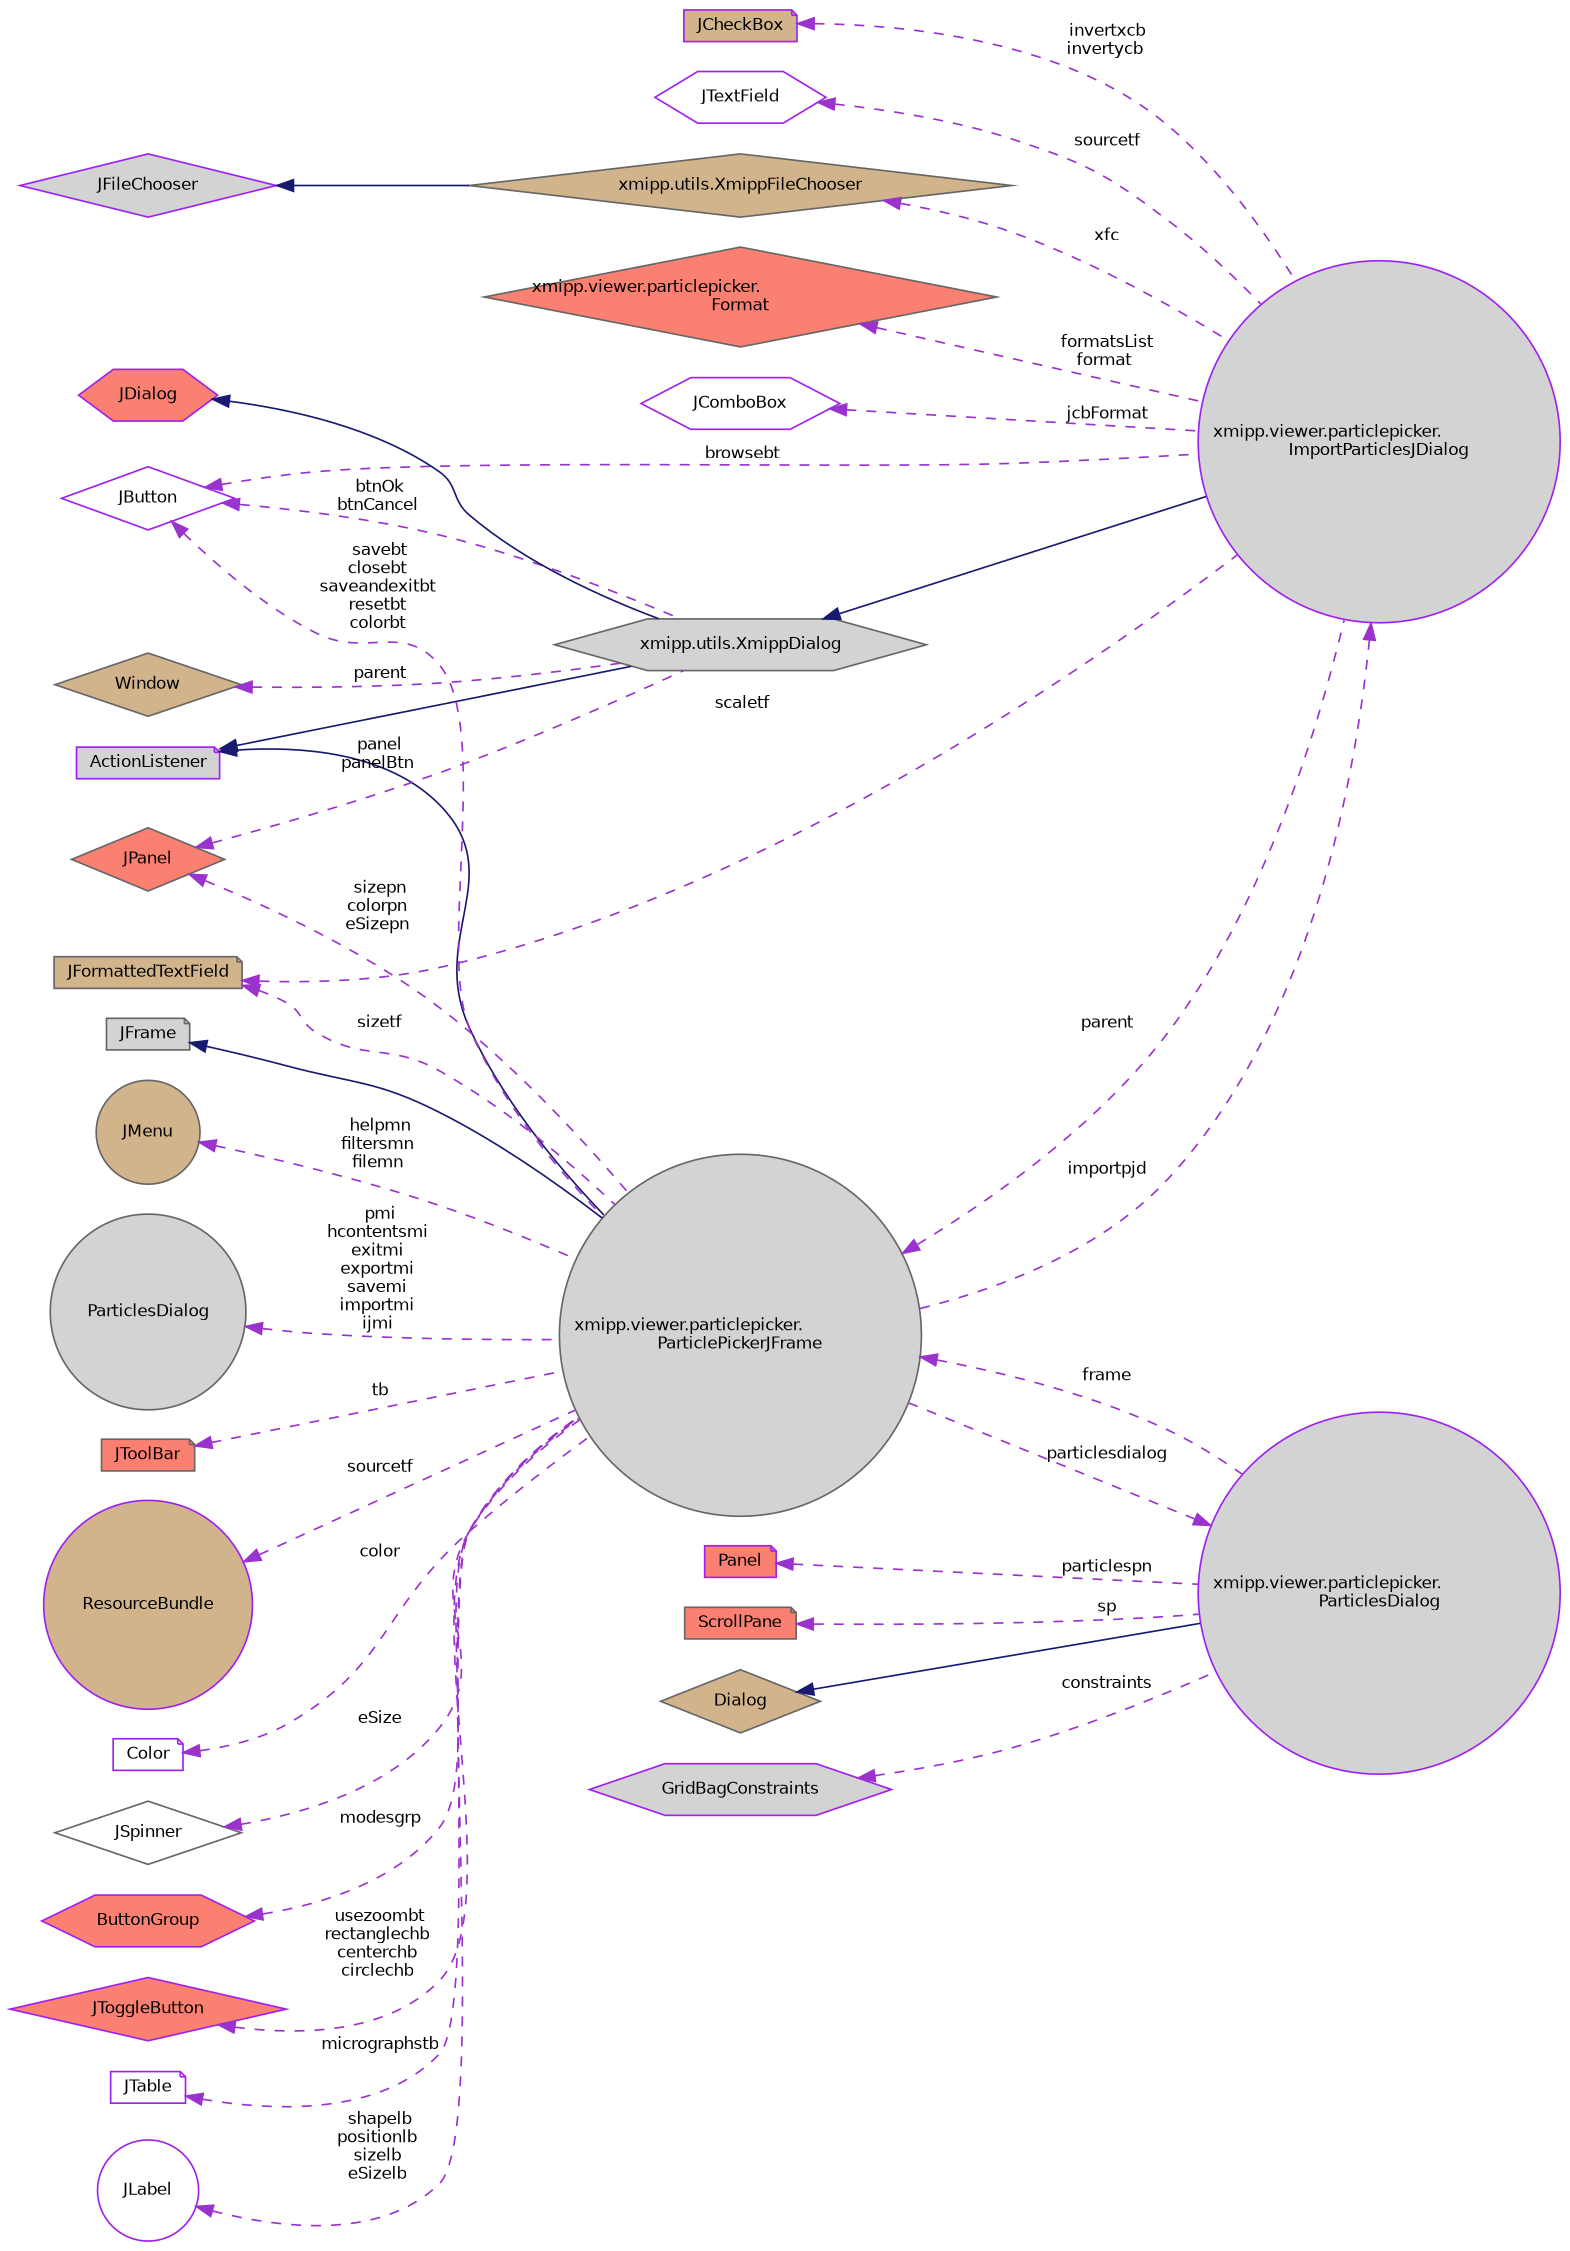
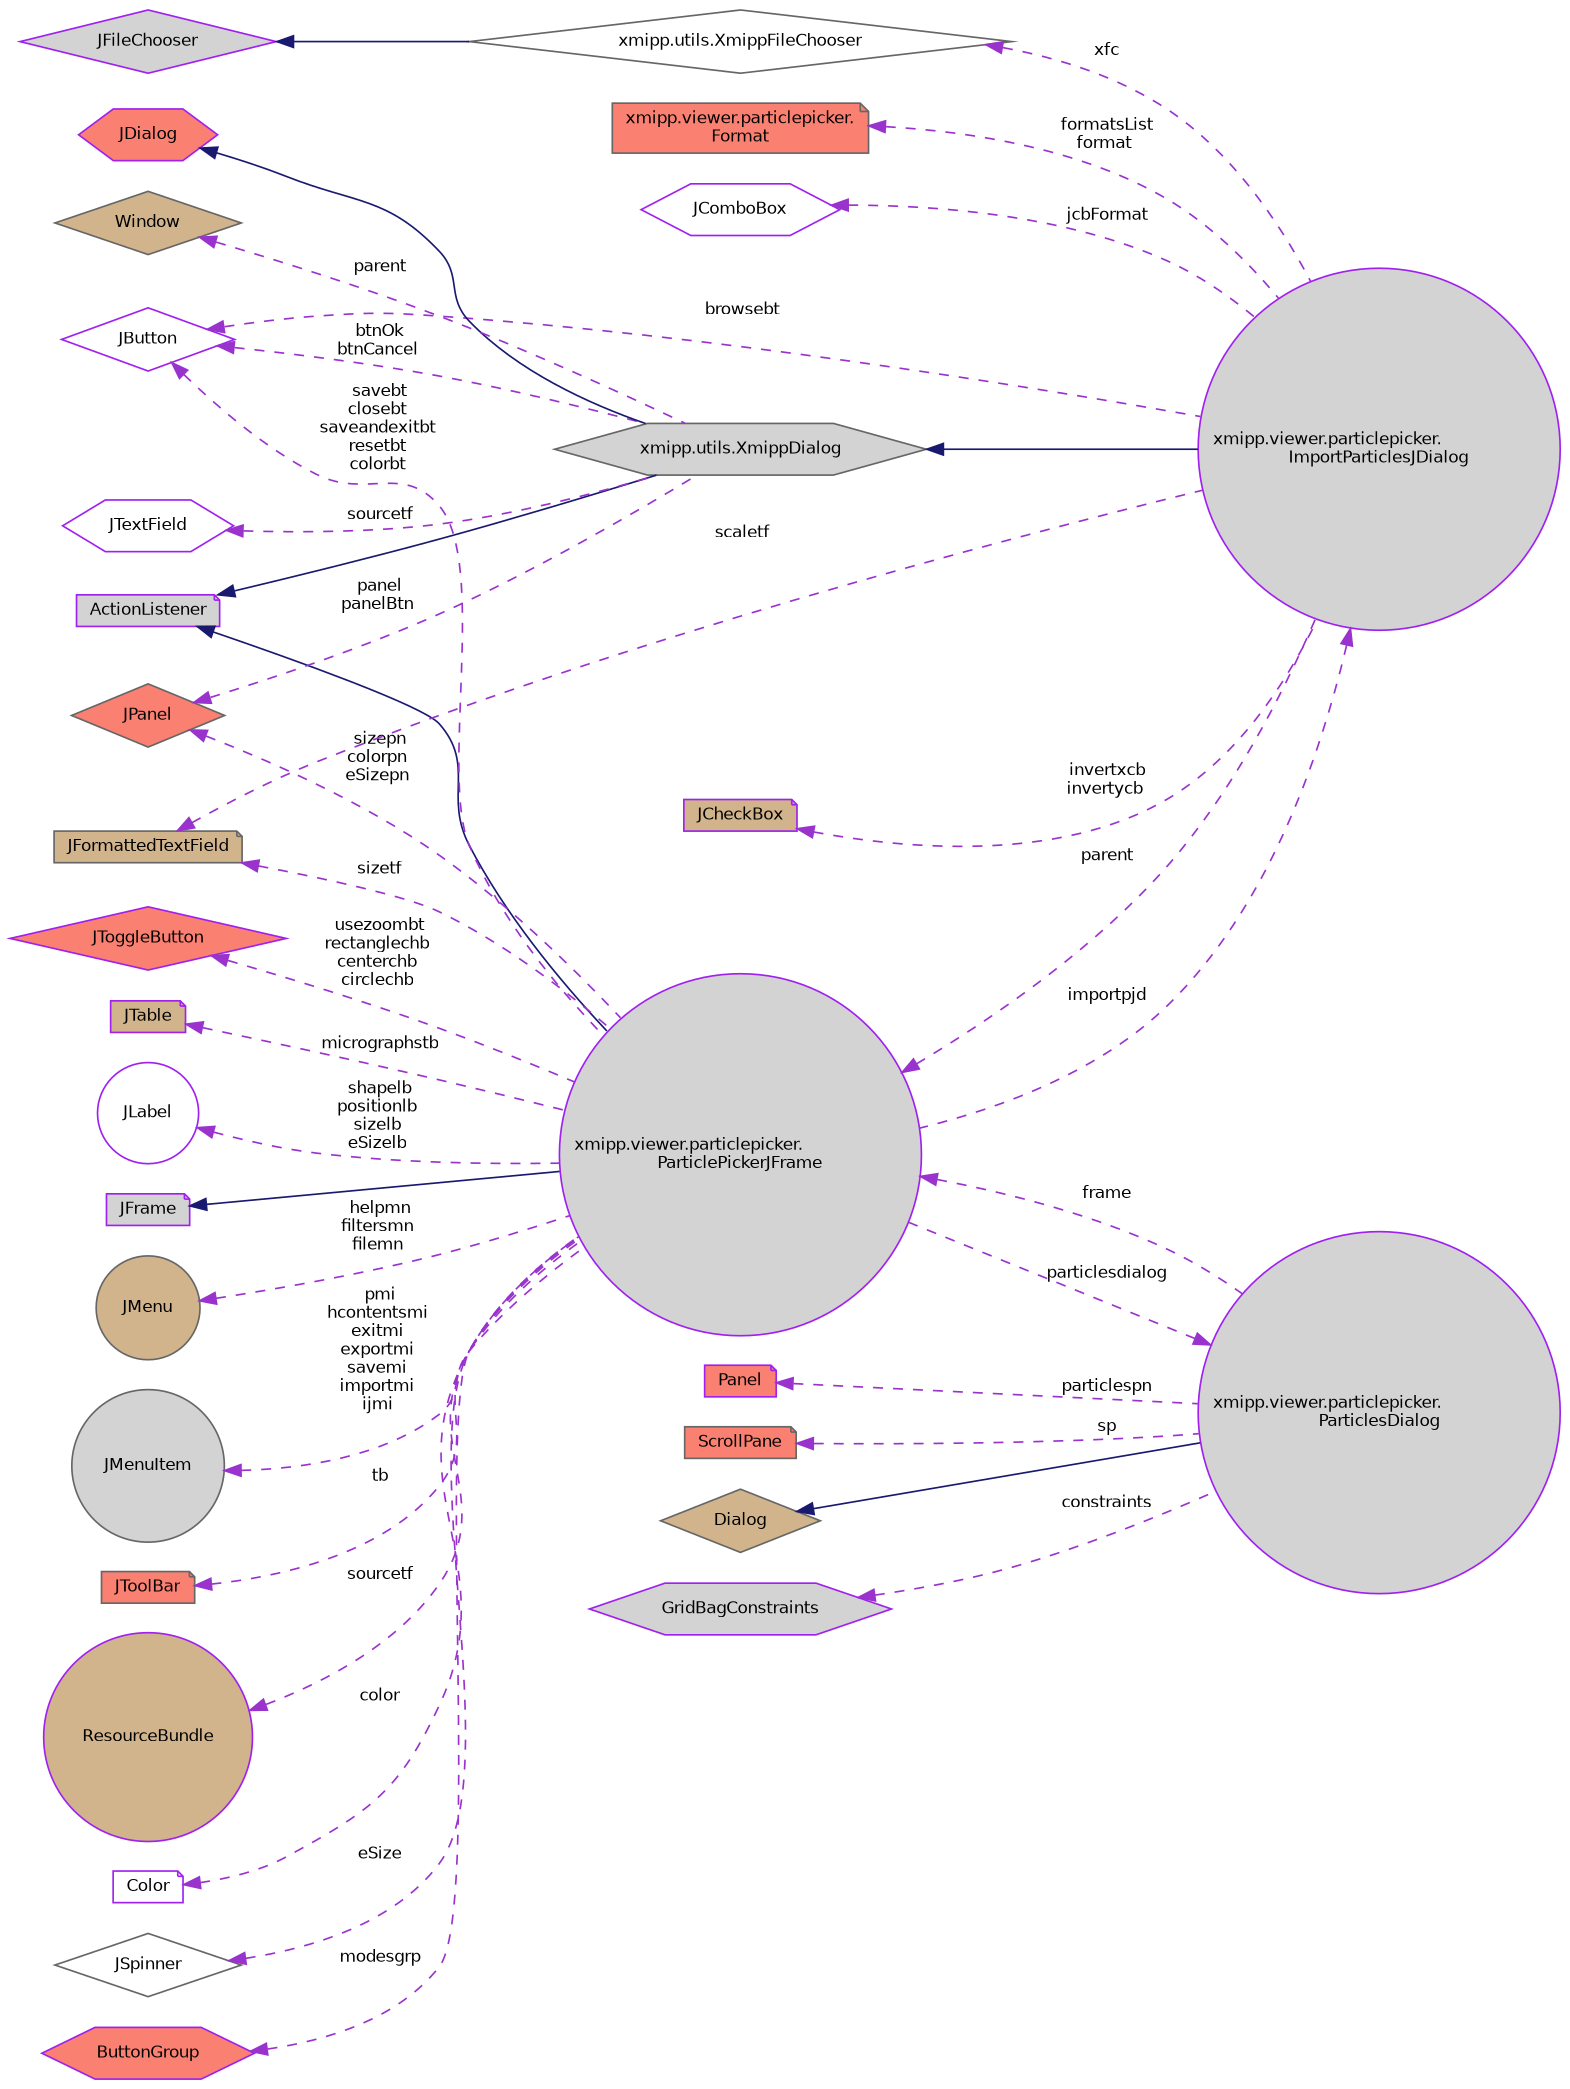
  digraph {
    rankdir=LR
    node [color=purple fillcolor=lightgrey fontname=Helvetica fontsize=10 shape=note style=filled]
    edge [color=darkorchid3 dir=back fontname=Helvetica fontsize=10 labelfontname=Helvetica labelfontsize=10 style=dashed]
-   n1 [color=gray40 fontcolor=black height=0.2 label="xmipp.viewer.particlepicker.\lParticlePickerJFrame" shape=circle width=0.4]
+   n1 [fontcolor=black height=0.2 label="xmipp.viewer.particlepicker.\lParticlePickerJFrame" shape=circle width=0.4]
    n2 [height=0.2 label="xmipp.viewer.particlepicker.\lImportParticlesJDialog" shape=circle width=0.4]
    n3 [height=0.2 label="xmipp.viewer.particlepicker.\lParticlesDialog" shape=circle width=0.4]
-   n4 [color=gray40 height=0.2 label=JFrame width=0.4]
+   n4 [height=0.2 label=JFrame width=0.4]
    n5 [height=0.2 label=ActionListener width=0.4]
    n6 [color=gray40 height=0.2 label="xmipp.utils.XmippDialog" shape=hexagon width=0.4]
-   n7 [color=gray40 height=0.2 label=ParticlesDialog shape=circle width=0.4]
+   n7 [color=gray40 height=0.2 label=JMenuItem shape=circle width=0.4]
    n8 [color=gray40 fillcolor=salmon height=0.2 label=JToolBar width=0.4]
    n9 [fillcolor=white height=0.2 label=JButton shape=diamond width=0.4]
    n10 [fillcolor=tan height=0.2 label=ResourceBundle shape=circle width=0.4]
    n11 [fillcolor=white height=0.2 label=Color width=0.4]
    n12 [color=gray40 fillcolor=white height=0.2 label=JSpinner shape=diamond width=0.4]
    n13 [fillcolor=salmon height=0.2 label=ButtonGroup shape=hexagon width=0.4]
    n14 [fillcolor=salmon height=0.2 label=JToggleButton shape=diamond width=0.4]
-   n15 [fillcolor=white height=0.2 label=JTable width=0.4]
+   n15 [fillcolor=tan height=0.2 label=JTable width=0.4]
    n16 [fillcolor=salmon height=0.2 label=JDialog shape=hexagon width=0.4]
    n17 [color=gray40 fillcolor=tan height=0.2 label=Window shape=diamond width=0.4]
    n18 [color=gray40 fillcolor=salmon height=0.2 label=JPanel shape=diamond width=0.4]
    n19 [fillcolor=tan height=0.2 label=JCheckBox width=0.4]
    n20 [fillcolor=white height=0.2 label=JTextField shape=hexagon width=0.4]
-   n21 [color=gray40 fillcolor=tan height=0.2 label="xmipp.utils.XmippFileChooser" shape=diamond width=0.4]
+   n21 [color=gray40 fillcolor=white height=0.2 label="xmipp.utils.XmippFileChooser" shape=diamond width=0.4]
    n22 [height=0.2 label=JFileChooser shape=diamond width=0.4]
-   n23 [color=gray40 fillcolor=salmon height=0.2 label="xmipp.viewer.particlepicker.\lFormat" shape=diamond width=0.4]
+   n23 [color=gray40 fillcolor=salmon height=0.2 label="xmipp.viewer.particlepicker.\lFormat" width=0.4]
    n24 [fillcolor=white height=0.2 label=JComboBox shape=hexagon width=0.4]
    n25 [color=gray40 fillcolor=tan height=0.2 label=JFormattedTextField width=0.4]
    n26 [color=gray40 fillcolor=tan height=0.2 label=JMenu shape=circle width=0.4]
    n27 [fillcolor=white height=0.2 label=JLabel shape=circle width=0.4]
    n28 [color=gray40 fillcolor=tan height=0.2 label=Dialog shape=diamond width=0.4]
    n29 [height=0.2 label=GridBagConstraints shape=hexagon width=0.4]
    n30 [fillcolor=salmon height=0.2 label=Panel width=0.4]
    n31 [color=gray40 fillcolor=salmon height=0.2 label=ScrollPane width=0.4]
    n1 -> n2 [label=" parent"]
    n1 -> n3 [label=" frame"]
    n2 -> n1 [label=" importpjd"]
    n3 -> n1 [label=" particlesdialog"]
    n4 -> n1 [color=midnightblue style=solid]
    n5 -> n1 [color=midnightblue style=solid]
    n5 -> n6 [color=midnightblue style=solid]
    n6 -> n2 [color=midnightblue style=solid]
    n7 -> n1 [label=" pmi\nhcontentsmi\nexitmi\nexportmi\nsavemi\nimportmi\nijmi"]
    n8 -> n1 [label=" tb"]
    n9 -> n1 [label=" savebt\nclosebt\nsaveandexitbt\nresetbt\ncolorbt"]
    n9 -> n2 [label=" browsebt"]
    n9 -> n6 [label=" btnOk\nbtnCancel"]
    n10 -> n1 [label=" sourcetf"]
    n11 -> n1 [label=" color"]
    n12 -> n1 [label=" eSize"]
    n13 -> n1 [label=" modesgrp"]
    n14 -> n1 [label=" usezoombt\nrectanglechb\ncenterchb\ncirclechb"]
    n15 -> n1 [label=" micrographstb"]
    n16 -> n6 [color=midnightblue style=solid]
    n17 -> n6 [label=" parent"]
    n18 -> n1 [label=" sizepn\ncolorpn\neSizepn"]
    n18 -> n6 [label=" panel\npanelBtn"]
    n19 -> n2 [label=" invertxcb\ninvertycb"]
-   n20 -> n2 [label=" sourcetf"]
+   n20 -> n6 [label=" sourcetf"]
    n21 -> n2 [label=" xfc"]
    n22 -> n21 [color=midnightblue style=solid]
    n23 -> n2 [label=" formatsList\nformat"]
    n24 -> n2 [label=" jcbFormat"]
    n25 -> n1 [label=" sizetf"]
    n25 -> n2 [label=" scaletf"]
    n26 -> n1 [label=" helpmn\nfiltersmn\nfilemn"]
    n27 -> n1 [label=" shapelb\npositionlb\nsizelb\neSizelb"]
    n28 -> n3 [color=midnightblue style=solid]
    n29 -> n3 [label=" constraints"]
    n30 -> n3 [label=" particlespn"]
    n31 -> n3 [label=" sp"]
  }
